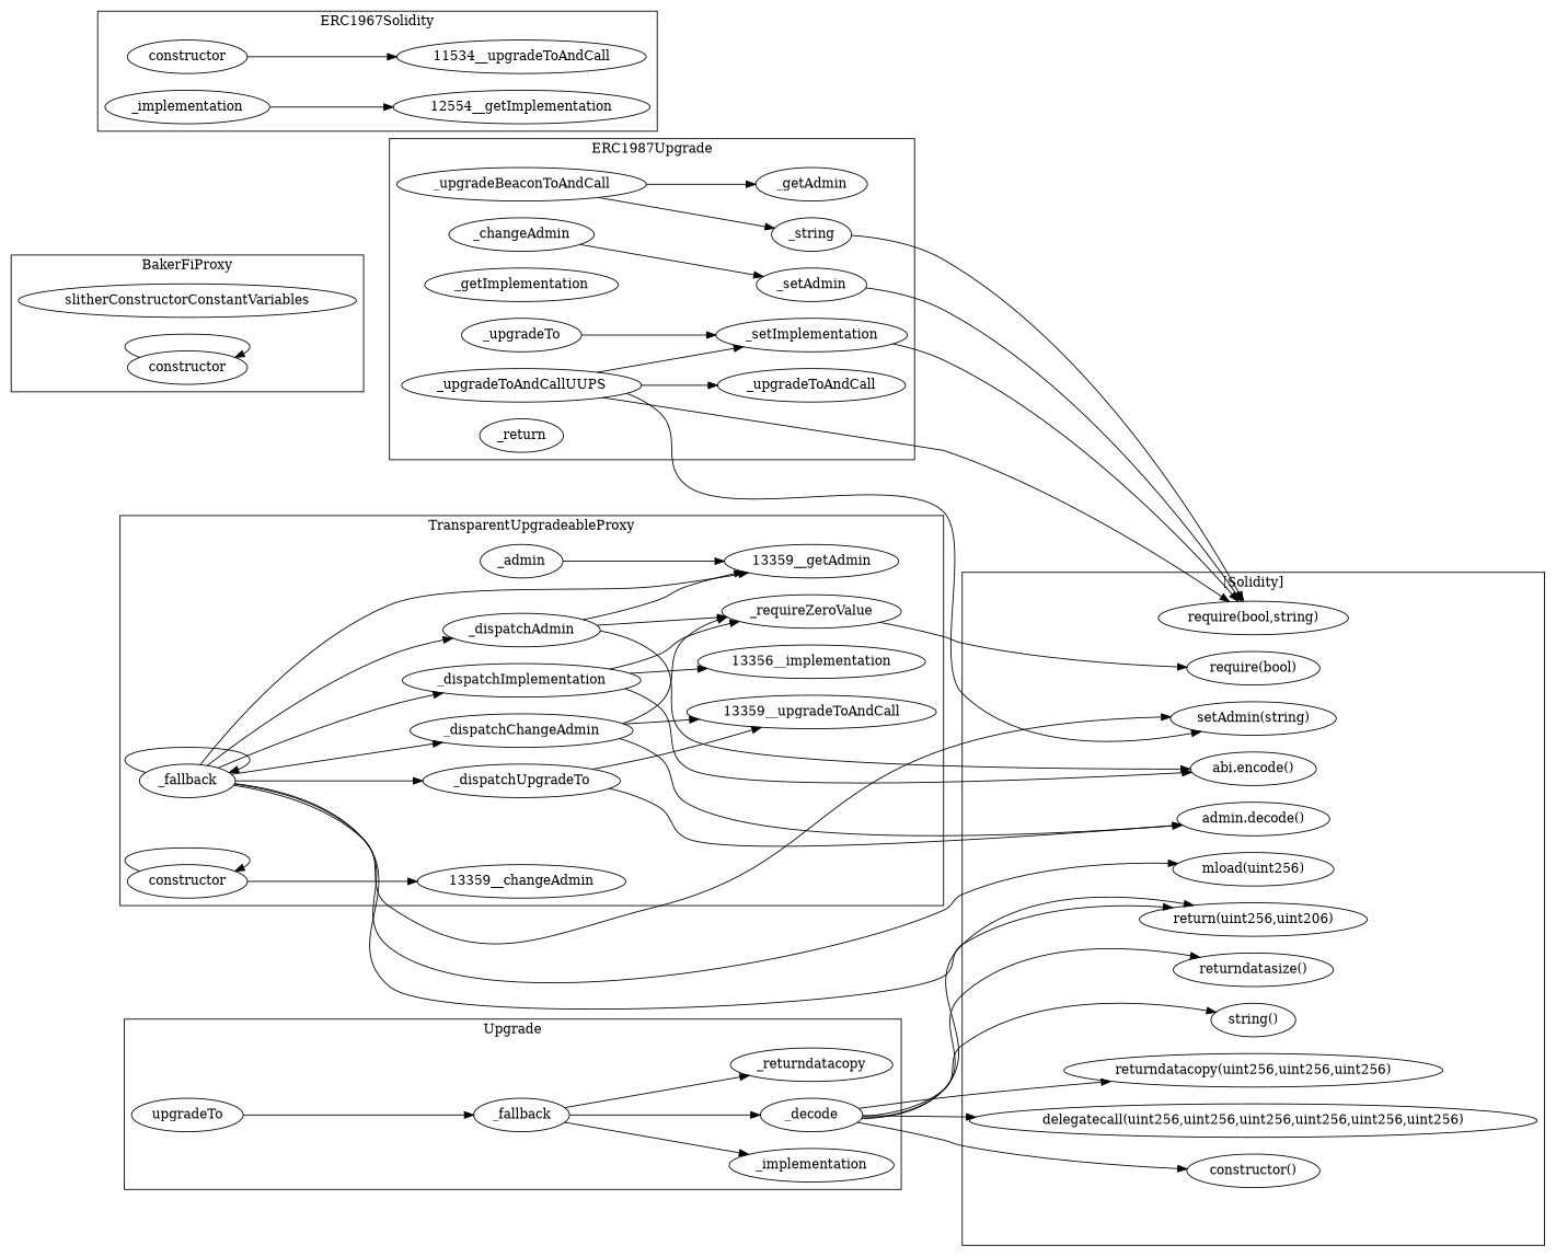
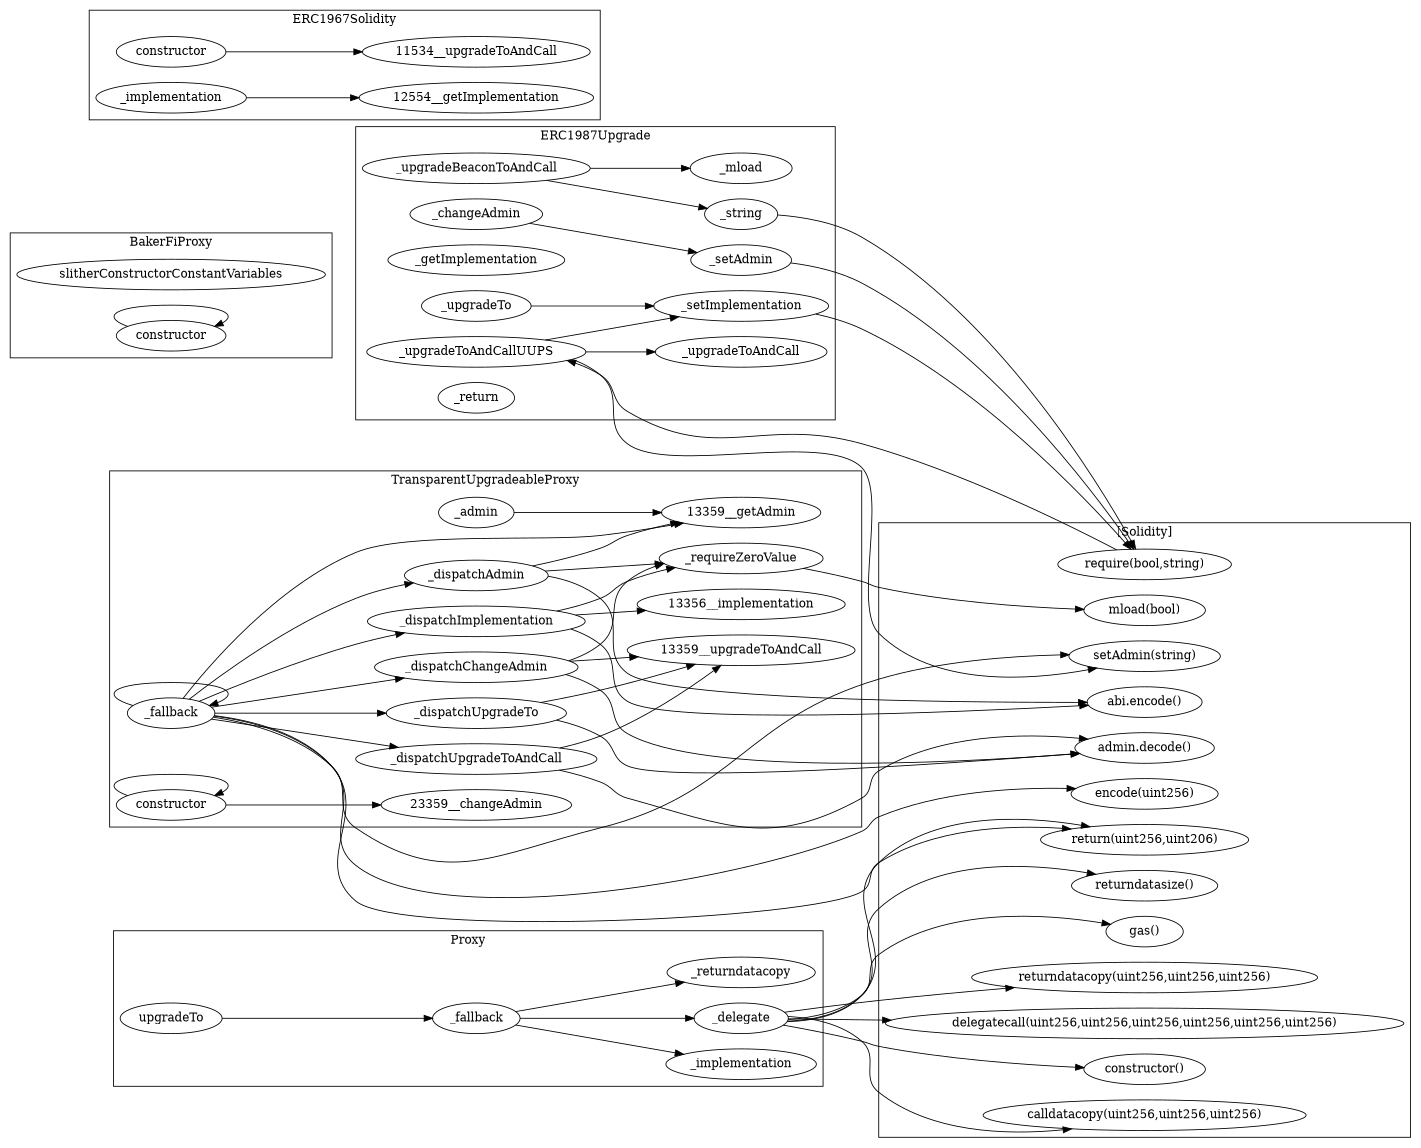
  strict digraph {
    rankdir=LR
    n1 [label=_upgradeToAndCallUUPS]
    n2 [label=_setImplementation]
    n3 [label=_upgradeToAndCall]
-   n4 [label=_getAdmin]
+   n4 [label=_mload]
    n5 [label=_string]
    n6 [label=_setAdmin]
    n7 [label=_upgradeTo]
    n8 [label=_getImplementation]
    n9 [label=_upgradeBeaconToAndCall]
    n10 [label=_changeAdmin]
    n11 [label=_return]
    n12 [label=slitherConstructorConstantVariables]
    n13 [label=constructor]
    n14 [label=_admin]
    "13359__getAdmin"
    n16 [label=_fallback]
    n17 [label=_dispatchUpgradeTo]
    n18 [label=_dispatchChangeAdmin]
+   n19 [label=_dispatchUpgradeToAndCall]
    n20 [label=_dispatchAdmin]
    n21 [label=_dispatchImplementation]
    n22 [label=_requireZeroValue]
    "13359__upgradeToAndCall"
-   "13359__changeAdmin"
+   "13359__changeAdmin" [label="23359__changeAdmin"]
    n25 [label="13356__implementation"]
    n26 [label=constructor]
    n27 [label=constructor]
    n28 [label="11534__upgradeToAndCall"]
    n29 [label=_implementation]
    n30 [label="12554__getImplementation"]
    n31 [label=upgradeTo]
    n32 [label=_fallback]
    n33 [label=_implementation]
-   n34 [label=_decode]
+   n34 [label=_delegate]
    n35 [label=_returndatacopy]
    n36 [label="setAdmin(string)"]
    "require(bool,string)"
    n38 [label="return(uint256,uint206)"]
-   "mload(uint256)"
+   "mload(uint256)" [label="encode(uint256)"]
    n40 [label="admin.decode()"]
-   "require(bool)"
+   "require(bool)" [label="mload(bool)"]
    "abi.encode()"
    "returndatasize()"
-   "gas()" [label="string()"]
+   "gas()"
    "returndatacopy(uint256,uint256,uint256)"
    "delegatecall(uint256,uint256,uint256,uint256,uint256,uint256)"
    n47 [label="constructor()"]
+   "calldatacopy(uint256,uint256,uint256)"
    subgraph cluster_1 {
      label=ERC1987Upgrade
      n1
      n2
      n3
      n4
      n5
      n6
      n7
      n8
      n9
      n10
      n11
    }
    subgraph cluster_2 {
      label=BakerFiProxy
      n12
      n13
    }
    subgraph cluster_3 {
      label=TransparentUpgradeableProxy
      n14
      "13359__getAdmin"
      n16
      n17
      n18
+     n19
      n20
      n21
      n22
      "13359__upgradeToAndCall"
      "13359__changeAdmin"
      n25
      n26
    }
    subgraph cluster_4 {
      label=ERC1967Solidity
      n27
      n28
      n29
      n30
    }
    subgraph cluster_5 {
-     label=Upgrade
+     label=Proxy
      n31
      n32
      n33
      n34
      n35
    }
    subgraph cluster_6 {
      label="[Solidity]"
      n36
      "require(bool,string)"
      n38
      "mload(uint256)"
      n40
      "require(bool)"
      "abi.encode()"
      "returndatasize()"
      "gas()"
      "returndatacopy(uint256,uint256,uint256)"
      "delegatecall(uint256,uint256,uint256,uint256,uint256,uint256)"
      n47
+     "calldatacopy(uint256,uint256,uint256)"
    }
    n1 -> n2
    n1 -> n3
    n1 -> n36
-   n1 -> "require(bool,string)"
+   "require(bool,string)" -> n1
    n2 -> "require(bool,string)"
    n5 -> "require(bool,string)"
    n6 -> "require(bool,string)"
    n7 -> n2
    n9 -> n4
    n9 -> n5
    n10 -> n6
    n13 -> n13
    n14 -> "13359__getAdmin"
    n16 -> "13359__getAdmin"
    n16 -> n16
    n16 -> n17
    n16 -> n18
+   n16 -> n19
    n16 -> n20
    n16 -> n21
    n16 -> n36
    n16 -> n38
    n16 -> "mload(uint256)"
    n17 -> "13359__upgradeToAndCall"
    n17 -> n40
    n18 -> n22
    n18 -> "13359__upgradeToAndCall"
    n18 -> n40
+   n19 -> "13359__upgradeToAndCall"
+   n19 -> n40
    n20 -> "13359__getAdmin"
    n20 -> n22
    n20 -> "abi.encode()"
    n21 -> n22
    n21 -> n25
    n21 -> "abi.encode()"
    n22 -> "require(bool)"
    n26 -> "13359__changeAdmin"
    n26 -> n26
    n27 -> n28
    n29 -> n30
    n31 -> n32
    n32 -> n33
    n32 -> n34
    n32 -> n35
    n34 -> n38
    n34 -> "returndatasize()"
    n34 -> "gas()"
    n34 -> "returndatacopy(uint256,uint256,uint256)"
    n34 -> "delegatecall(uint256,uint256,uint256,uint256,uint256,uint256)"
    n34 -> n47
+   n34 -> "calldatacopy(uint256,uint256,uint256)"
  }
